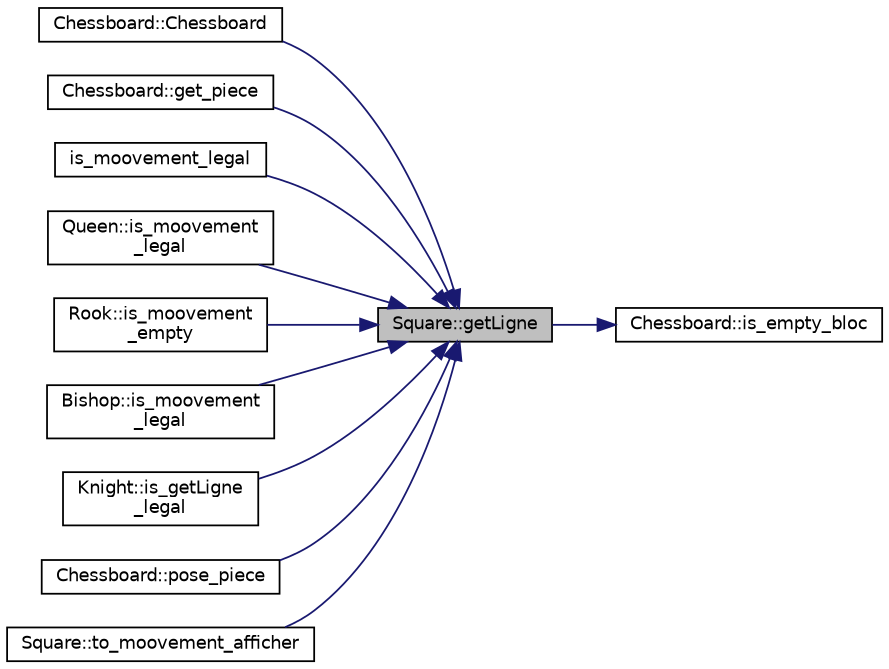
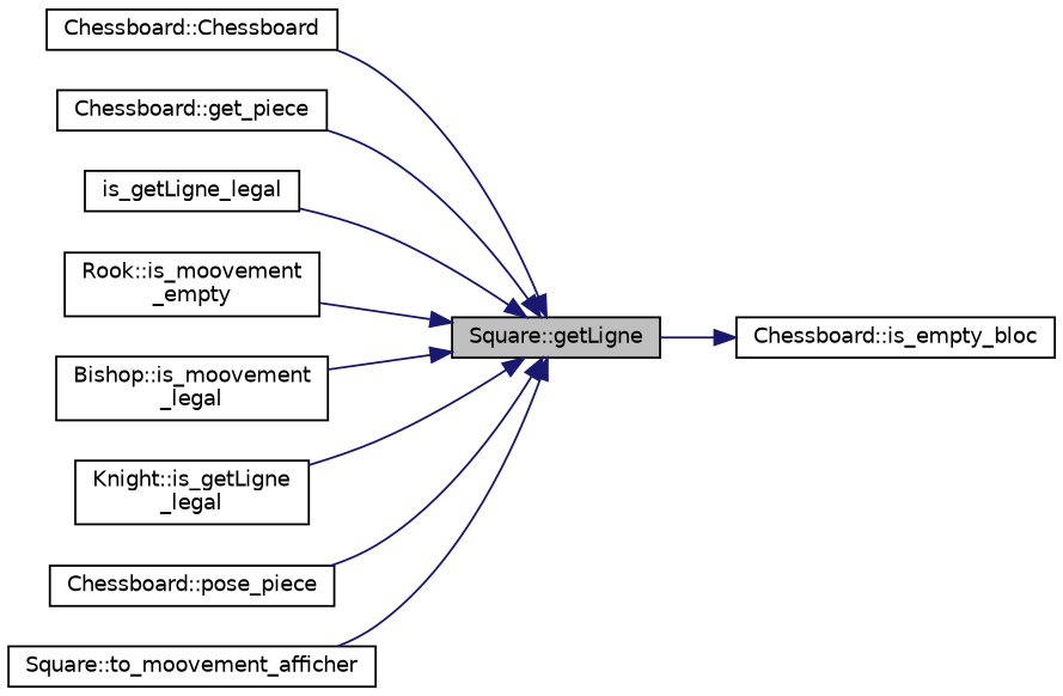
  digraph {
    rankdir=RL
    node [color=black fillcolor=white fontname=Helvetica fontsize=10 shape=record style=filled]
    edge [color=midnightblue dir=back fontname=Helvetica fontsize=10 labelfontname=Helvetica labelfontsize=10 style=solid]
    n1 [fillcolor=grey75 fontcolor=black height=0.2 label="Square::getLigne" width=0.4]
    n2 [height=0.2 label="Chessboard::Chessboard" width=0.4]
    n3 [height=0.2 label="Chessboard::get_piece" width=0.4]
-   n4 [height=0.2 label=is_moovement_legal width=0.4]
-   n5 [height=0.2 label="Queen::is_moovement\l_legal" width=0.4]
+   n4 [height=0.2 label=is_getLigne_legal width=0.4]
    n6 [height=0.2 label="Rook::is_moovement\l_empty" width=0.4]
    n7 [height=0.2 label="Bishop::is_moovement\l_legal" width=0.4]
    n8 [height=0.2 label="Knight::is_getLigne\l_legal" width=0.4]
    n9 [height=0.2 label="Chessboard::pose_piece" width=0.4]
    n10 [height=0.2 label="Square::to_moovement_afficher" width=0.4]
    n11 [height=0.2 label="Chessboard::is_empty_bloc" width=0.4]
    n1 -> n2
    n1 -> n3
    n1 -> n4
-   n1 -> n5
    n1 -> n6
    n1 -> n7
    n1 -> n8
    n1 -> n9
    n1 -> n10
    n11 -> n1
  }
